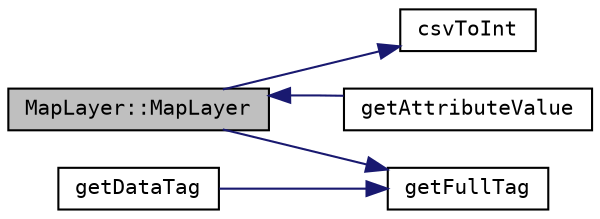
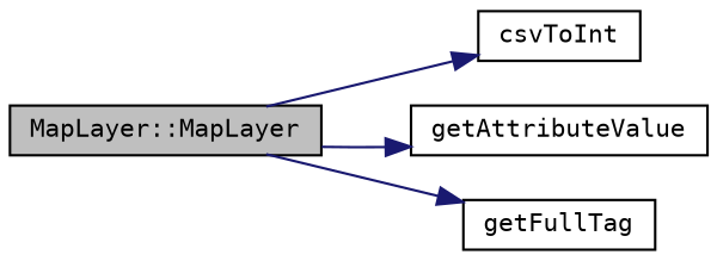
  digraph {
    fontname="DejaVu Sans Mono"
    rankdir=LR
    node [color=black fontname="DejaVu Sans Mono" fontsize=10 shape=record]
    edge [color=midnightblue fontname="DejaVu Sans Mono" fontsize=10 labelfontname=Helvetica labelfontsize=10 style=solid]
    n1 [fillcolor=grey75 fontcolor=black height=0.2 label="MapLayer::MapLayer" style=filled width=0.4]
    n2 [height=0.2 label=csvToInt width=0.4]
    n3 [height=0.2 label=getAttributeValue width=0.4]
    n4 [height=0.2 label=getFullTag width=0.4]
-   n5 [height=0.2 label=getDataTag width=0.4]
    n1 -> n2
-   n3 -> n1
+   n1 -> n3
    n1 -> n4
-   n5 -> n4
  }
